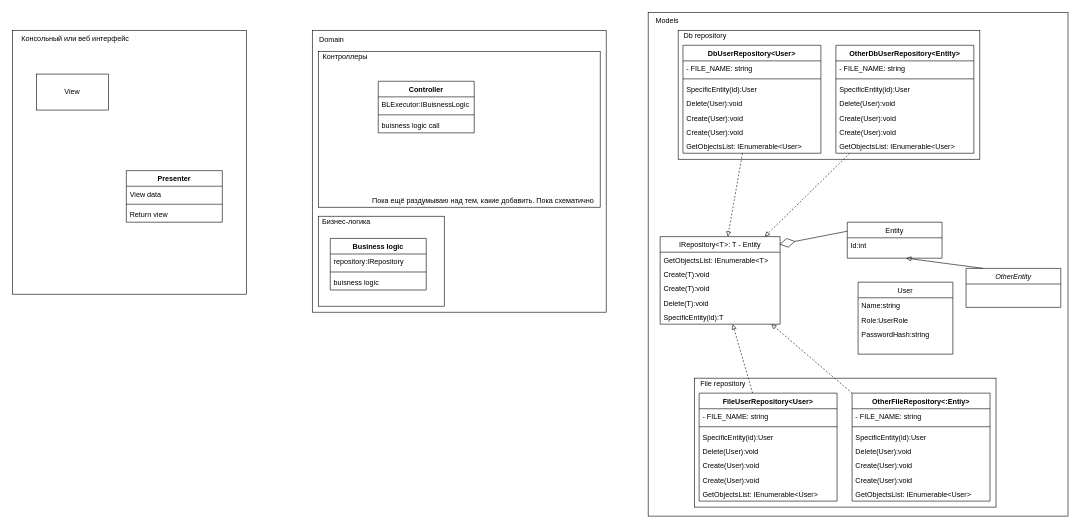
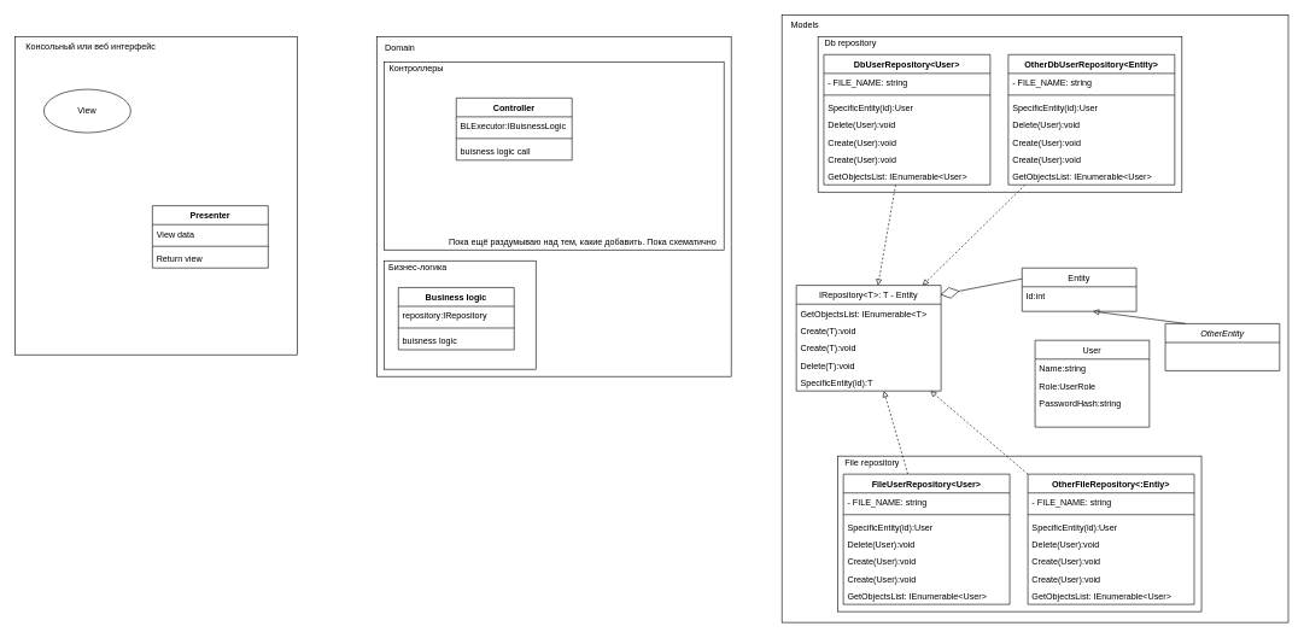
  <mxCell id="0" />
  <mxCell id="1" parent="0" />
  <mxCell id="2" value="" style="rounded=0;whiteSpace=wrap;html=1;" vertex="1" parent="1"><mxGeometry x="20" y="50" width="390" height="440" as="geometry" /></mxCell>
  <mxCell id="3" value="" style="rounded=0;whiteSpace=wrap;html=1;" vertex="1" parent="1"><mxGeometry x="520" y="50" width="490" height="470" as="geometry" /></mxCell>
  <mxCell id="4" value="" style="rounded=0;whiteSpace=wrap;html=1;" vertex="1" parent="1"><mxGeometry x="530" y="85" width="470" height="260" as="geometry" /></mxCell>
  <mxCell id="5" value="" style="rounded=0;whiteSpace=wrap;html=1;" parent="1" vertex="1"><mxGeometry x="1080" y="20" width="700" height="840" as="geometry" /></mxCell>
  <mxCell id="6" value="" style="rounded=0;whiteSpace=wrap;html=1;" parent="1" vertex="1"><mxGeometry x="1157" y="630" width="503" height="215" as="geometry" /></mxCell>
  <mxCell id="7" value="Entity" style="swimlane;fontStyle=0;align=center;verticalAlign=top;childLayout=stackLayout;horizontal=1;startSize=26;horizontalStack=0;resizeParent=1;resizeLast=0;collapsible=1;marginBottom=0;rounded=0;shadow=0;strokeWidth=1;" parent="1" vertex="1"><mxGeometry x="1412" y="370" width="158" height="60" as="geometry"><mxRectangle x="550" y="140" width="160" height="26" as="alternateBounds" /></mxGeometry></mxCell>
  <mxCell id="8" value="Id:int" style="text;align=left;verticalAlign=top;spacingLeft=4;spacingRight=4;overflow=hidden;rotatable=0;points=[[0,0.5],[1,0.5]];portConstraint=eastwest;" parent="7" vertex="1"><mxGeometry y="26" width="158" height="26" as="geometry" /></mxCell>
  <mxCell id="9" value="User" style="swimlane;fontStyle=0;align=center;verticalAlign=top;childLayout=stackLayout;horizontal=1;startSize=26;horizontalStack=0;resizeParent=1;resizeLast=0;collapsible=1;marginBottom=0;rounded=0;shadow=0;strokeWidth=1;" parent="1" vertex="1"><mxGeometry x="1430" y="470" width="158" height="120" as="geometry"><mxRectangle x="550" y="140" width="160" height="26" as="alternateBounds" /></mxGeometry></mxCell>
  <mxCell id="10" value="Name:string" style="text;align=left;verticalAlign=top;spacingLeft=4;spacingRight=4;overflow=hidden;rotatable=0;points=[[0,0.5],[1,0.5]];portConstraint=eastwest;" parent="9" vertex="1"><mxGeometry y="26" width="158" height="24" as="geometry" /></mxCell>
  <mxCell id="11" value="Role:UserRole" style="text;align=left;verticalAlign=top;spacingLeft=4;spacingRight=4;overflow=hidden;rotatable=0;points=[[0,0.5],[1,0.5]];portConstraint=eastwest;" parent="9" vertex="1"><mxGeometry y="50" width="158" height="24" as="geometry" /></mxCell>
  <mxCell id="12" value="PasswordHash:string" style="text;align=left;verticalAlign=top;spacingLeft=4;spacingRight=4;overflow=hidden;rotatable=0;points=[[0,0.5],[1,0.5]];portConstraint=eastwest;" parent="9" vertex="1"><mxGeometry y="74" width="158" height="24" as="geometry" /></mxCell>
  <mxCell id="13" value="OtherEntity" style="swimlane;fontStyle=2;align=center;verticalAlign=top;childLayout=stackLayout;horizontal=1;startSize=26;horizontalStack=0;resizeParent=1;resizeLast=0;collapsible=1;marginBottom=0;rounded=0;shadow=0;strokeWidth=1;" parent="1" vertex="1"><mxGeometry x="1610" y="447" width="158" height="65" as="geometry"><mxRectangle x="550" y="140" width="160" height="26" as="alternateBounds" /></mxGeometry></mxCell>
  <mxCell id="14" value="" style="endArrow=block;endFill=0;html=1;exitX=0.177;exitY=-0.002;exitDx=0;exitDy=0;exitPerimeter=0;" parent="1" source="13" edge="1"><mxGeometry width="160" relative="1" as="geometry"><mxPoint x="1519" y="510" as="sourcePoint" /><mxPoint x="1510" y="430" as="targetPoint" /></mxGeometry></mxCell>
  <mxCell id="15" value="IRepository&lt;T&gt;: T - Entity" style="swimlane;fontStyle=0;align=center;verticalAlign=top;childLayout=stackLayout;horizontal=1;startSize=26;horizontalStack=0;resizeParent=1;resizeLast=0;collapsible=1;marginBottom=0;rounded=0;shadow=0;strokeWidth=1;" parent="1" vertex="1"><mxGeometry x="1100" y="394" width="200" height="146" as="geometry"><mxRectangle x="550" y="140" width="160" height="26" as="alternateBounds" /></mxGeometry></mxCell>
  <mxCell id="16" value="GetObjectsList: IEnumerable&lt;T&gt;" style="text;align=left;verticalAlign=top;spacingLeft=4;spacingRight=4;overflow=hidden;rotatable=0;points=[[0,0.5],[1,0.5]];portConstraint=eastwest;" parent="15" vertex="1"><mxGeometry y="26" width="200" height="24" as="geometry" /></mxCell>
  <mxCell id="17" value="Create(T):void" style="text;align=left;verticalAlign=top;spacingLeft=4;spacingRight=4;overflow=hidden;rotatable=0;points=[[0,0.5],[1,0.5]];portConstraint=eastwest;" parent="15" vertex="1"><mxGeometry y="50" width="200" height="24" as="geometry" /></mxCell>
  <mxCell id="18" value="Create(T):void" style="text;align=left;verticalAlign=top;spacingLeft=4;spacingRight=4;overflow=hidden;rotatable=0;points=[[0,0.5],[1,0.5]];portConstraint=eastwest;" parent="15" vertex="1"><mxGeometry y="74" width="200" height="24" as="geometry" /></mxCell>
  <mxCell id="19" value="Delete(T):void" style="text;align=left;verticalAlign=top;spacingLeft=4;spacingRight=4;overflow=hidden;rotatable=0;points=[[0,0.5],[1,0.5]];portConstraint=eastwest;" parent="15" vertex="1"><mxGeometry y="98" width="200" height="24" as="geometry" /></mxCell>
  <mxCell id="20" value="SpecificEntity(id):T" style="text;align=left;verticalAlign=top;spacingLeft=4;spacingRight=4;overflow=hidden;rotatable=0;points=[[0,0.5],[1,0.5]];portConstraint=eastwest;" parent="15" vertex="1"><mxGeometry y="122" width="200" height="24" as="geometry" /></mxCell>
  <mxCell id="21" value="" style="endArrow=diamondThin;endFill=0;endSize=24;html=1;entryX=0.995;entryY=0.089;entryDx=0;entryDy=0;entryPerimeter=0;exitX=0;exitY=0.25;exitDx=0;exitDy=0;" parent="1" source="7" target="15" edge="1"><mxGeometry width="160" relative="1" as="geometry"><mxPoint x="1410" y="390" as="sourcePoint" /><mxPoint x="1350" y="490" as="targetPoint" /></mxGeometry></mxCell>
  <mxCell id="22" value="" style="endArrow=block;endFill=0;html=1;dashed=1;" parent="1" source="23" target="15" edge="1"><mxGeometry width="160" relative="1" as="geometry"><mxPoint x="1305" y="650" as="sourcePoint" /><mxPoint x="1240" y="550" as="targetPoint" /></mxGeometry></mxCell>
  <mxCell id="23" value="FileUserRepository&lt;User&gt;" style="swimlane;fontStyle=1;align=center;verticalAlign=top;childLayout=stackLayout;horizontal=1;startSize=26;horizontalStack=0;resizeParent=1;resizeParentMax=0;resizeLast=0;collapsible=1;marginBottom=0;" parent="1" vertex="1"><mxGeometry x="1165" y="655" width="230" height="180" as="geometry"><mxRectangle x="840" y="460" width="140" height="26" as="alternateBounds" /></mxGeometry></mxCell>
  <mxCell id="24" value="- FILE_NAME: string" style="text;strokeColor=none;fillColor=none;align=left;verticalAlign=top;spacingLeft=4;spacingRight=4;overflow=hidden;rotatable=0;points=[[0,0.5],[1,0.5]];portConstraint=eastwest;" parent="23" vertex="1"><mxGeometry y="26" width="230" height="26" as="geometry" /></mxCell>
  <mxCell id="25" value="" style="line;strokeWidth=1;fillColor=none;align=left;verticalAlign=middle;spacingTop=-1;spacingLeft=3;spacingRight=3;rotatable=0;labelPosition=right;points=[];portConstraint=eastwest;" parent="23" vertex="1"><mxGeometry y="52" width="230" height="8" as="geometry" /></mxCell>
  <mxCell id="26" value="SpecificEntity(id):User" style="text;align=left;verticalAlign=top;spacingLeft=4;spacingRight=4;overflow=hidden;rotatable=0;points=[[0,0.5],[1,0.5]];portConstraint=eastwest;" parent="23" vertex="1"><mxGeometry y="60" width="230" height="24" as="geometry" /></mxCell>
  <mxCell id="27" value="Delete(User):void" style="text;align=left;verticalAlign=top;spacingLeft=4;spacingRight=4;overflow=hidden;rotatable=0;points=[[0,0.5],[1,0.5]];portConstraint=eastwest;" parent="23" vertex="1"><mxGeometry y="84" width="230" height="24" as="geometry" /></mxCell>
  <mxCell id="28" value="Create(User):void" style="text;align=left;verticalAlign=top;spacingLeft=4;spacingRight=4;overflow=hidden;rotatable=0;points=[[0,0.5],[1,0.5]];portConstraint=eastwest;" parent="23" vertex="1"><mxGeometry y="108" width="230" height="24" as="geometry" /></mxCell>
  <mxCell id="29" value="Create(User):void" style="text;align=left;verticalAlign=top;spacingLeft=4;spacingRight=4;overflow=hidden;rotatable=0;points=[[0,0.5],[1,0.5]];portConstraint=eastwest;" parent="23" vertex="1"><mxGeometry y="132" width="230" height="24" as="geometry" /></mxCell>
  <mxCell id="30" value="GetObjectsList: IEnumerable&lt;User&gt;" style="text;align=left;verticalAlign=top;spacingLeft=4;spacingRight=4;overflow=hidden;rotatable=0;points=[[0,0.5],[1,0.5]];portConstraint=eastwest;" parent="23" vertex="1"><mxGeometry y="156" width="230" height="24" as="geometry" /></mxCell>
  <mxCell id="31" value="OtherFileRepository&lt;:Entiy&gt;" style="swimlane;fontStyle=1;align=center;verticalAlign=top;childLayout=stackLayout;horizontal=1;startSize=26;horizontalStack=0;resizeParent=1;resizeParentMax=0;resizeLast=0;collapsible=1;marginBottom=0;" parent="1" vertex="1"><mxGeometry x="1420" y="655" width="230" height="180" as="geometry"><mxRectangle x="840" y="460" width="140" height="26" as="alternateBounds" /></mxGeometry></mxCell>
  <mxCell id="32" value="- FILE_NAME: string" style="text;strokeColor=none;fillColor=none;align=left;verticalAlign=top;spacingLeft=4;spacingRight=4;overflow=hidden;rotatable=0;points=[[0,0.5],[1,0.5]];portConstraint=eastwest;" parent="31" vertex="1"><mxGeometry y="26" width="230" height="26" as="geometry" /></mxCell>
  <mxCell id="33" value="" style="line;strokeWidth=1;fillColor=none;align=left;verticalAlign=middle;spacingTop=-1;spacingLeft=3;spacingRight=3;rotatable=0;labelPosition=right;points=[];portConstraint=eastwest;" parent="31" vertex="1"><mxGeometry y="52" width="230" height="8" as="geometry" /></mxCell>
  <mxCell id="34" value="SpecificEntity(id):User" style="text;align=left;verticalAlign=top;spacingLeft=4;spacingRight=4;overflow=hidden;rotatable=0;points=[[0,0.5],[1,0.5]];portConstraint=eastwest;" parent="31" vertex="1"><mxGeometry y="60" width="230" height="24" as="geometry" /></mxCell>
  <mxCell id="35" value="Delete(User):void" style="text;align=left;verticalAlign=top;spacingLeft=4;spacingRight=4;overflow=hidden;rotatable=0;points=[[0,0.5],[1,0.5]];portConstraint=eastwest;" parent="31" vertex="1"><mxGeometry y="84" width="230" height="24" as="geometry" /></mxCell>
  <mxCell id="36" value="Create(User):void" style="text;align=left;verticalAlign=top;spacingLeft=4;spacingRight=4;overflow=hidden;rotatable=0;points=[[0,0.5],[1,0.5]];portConstraint=eastwest;" parent="31" vertex="1"><mxGeometry y="108" width="230" height="24" as="geometry" /></mxCell>
  <mxCell id="37" value="Create(User):void" style="text;align=left;verticalAlign=top;spacingLeft=4;spacingRight=4;overflow=hidden;rotatable=0;points=[[0,0.5],[1,0.5]];portConstraint=eastwest;" parent="31" vertex="1"><mxGeometry y="132" width="230" height="24" as="geometry" /></mxCell>
  <mxCell id="38" value="GetObjectsList: IEnumerable&lt;User&gt;" style="text;align=left;verticalAlign=top;spacingLeft=4;spacingRight=4;overflow=hidden;rotatable=0;points=[[0,0.5],[1,0.5]];portConstraint=eastwest;" parent="31" vertex="1"><mxGeometry y="156" width="230" height="24" as="geometry" /></mxCell>
  <mxCell id="39" value="" style="endArrow=block;endFill=0;html=1;dashed=1;exitX=0;exitY=0;exitDx=0;exitDy=0;" parent="1" source="31" target="15" edge="1"><mxGeometry width="160" relative="1" as="geometry"><mxPoint x="1210" y="650" as="sourcePoint" /><mxPoint x="1210" y="550" as="targetPoint" /></mxGeometry></mxCell>
  <mxCell id="40" value="File repository" style="text;html=1;strokeColor=none;fillColor=none;align=center;verticalAlign=middle;whiteSpace=wrap;rounded=0;" parent="1" vertex="1"><mxGeometry x="1130" y="630" width="150" height="20" as="geometry" /></mxCell>
  <mxCell id="41" value="" style="rounded=0;whiteSpace=wrap;html=1;" parent="1" vertex="1"><mxGeometry x="1130" y="50" width="503" height="215" as="geometry" /></mxCell>
  <mxCell id="42" value="DbUserRepository&lt;User&gt;" style="swimlane;fontStyle=1;align=center;verticalAlign=top;childLayout=stackLayout;horizontal=1;startSize=26;horizontalStack=0;resizeParent=1;resizeParentMax=0;resizeLast=0;collapsible=1;marginBottom=0;" parent="1" vertex="1"><mxGeometry x="1138" y="75" width="230" height="180" as="geometry"><mxRectangle x="840" y="460" width="140" height="26" as="alternateBounds" /></mxGeometry></mxCell>
  <mxCell id="43" value="- FILE_NAME: string" style="text;strokeColor=none;fillColor=none;align=left;verticalAlign=top;spacingLeft=4;spacingRight=4;overflow=hidden;rotatable=0;points=[[0,0.5],[1,0.5]];portConstraint=eastwest;" parent="42" vertex="1"><mxGeometry y="26" width="230" height="26" as="geometry" /></mxCell>
  <mxCell id="44" value="" style="line;strokeWidth=1;fillColor=none;align=left;verticalAlign=middle;spacingTop=-1;spacingLeft=3;spacingRight=3;rotatable=0;labelPosition=right;points=[];portConstraint=eastwest;" parent="42" vertex="1"><mxGeometry y="52" width="230" height="8" as="geometry" /></mxCell>
  <mxCell id="45" value="SpecificEntity(id):User" style="text;align=left;verticalAlign=top;spacingLeft=4;spacingRight=4;overflow=hidden;rotatable=0;points=[[0,0.5],[1,0.5]];portConstraint=eastwest;" parent="42" vertex="1"><mxGeometry y="60" width="230" height="24" as="geometry" /></mxCell>
  <mxCell id="46" value="Delete(User):void" style="text;align=left;verticalAlign=top;spacingLeft=4;spacingRight=4;overflow=hidden;rotatable=0;points=[[0,0.5],[1,0.5]];portConstraint=eastwest;" parent="42" vertex="1"><mxGeometry y="84" width="230" height="24" as="geometry" /></mxCell>
  <mxCell id="47" value="Create(User):void" style="text;align=left;verticalAlign=top;spacingLeft=4;spacingRight=4;overflow=hidden;rotatable=0;points=[[0,0.5],[1,0.5]];portConstraint=eastwest;" parent="42" vertex="1"><mxGeometry y="108" width="230" height="24" as="geometry" /></mxCell>
  <mxCell id="48" value="Create(User):void" style="text;align=left;verticalAlign=top;spacingLeft=4;spacingRight=4;overflow=hidden;rotatable=0;points=[[0,0.5],[1,0.5]];portConstraint=eastwest;" parent="42" vertex="1"><mxGeometry y="132" width="230" height="24" as="geometry" /></mxCell>
  <mxCell id="49" value="GetObjectsList: IEnumerable&lt;User&gt;" style="text;align=left;verticalAlign=top;spacingLeft=4;spacingRight=4;overflow=hidden;rotatable=0;points=[[0,0.5],[1,0.5]];portConstraint=eastwest;" parent="42" vertex="1"><mxGeometry y="156" width="230" height="24" as="geometry" /></mxCell>
  <mxCell id="50" value="OtherDbUserRepository&lt;Entity&gt;" style="swimlane;fontStyle=1;align=center;verticalAlign=top;childLayout=stackLayout;horizontal=1;startSize=26;horizontalStack=0;resizeParent=1;resizeParentMax=0;resizeLast=0;collapsible=1;marginBottom=0;" parent="1" vertex="1"><mxGeometry x="1393" y="75" width="230" height="180" as="geometry"><mxRectangle x="840" y="460" width="140" height="26" as="alternateBounds" /></mxGeometry></mxCell>
  <mxCell id="51" value="- FILE_NAME: string" style="text;strokeColor=none;fillColor=none;align=left;verticalAlign=top;spacingLeft=4;spacingRight=4;overflow=hidden;rotatable=0;points=[[0,0.5],[1,0.5]];portConstraint=eastwest;" parent="50" vertex="1"><mxGeometry y="26" width="230" height="26" as="geometry" /></mxCell>
  <mxCell id="52" value="" style="line;strokeWidth=1;fillColor=none;align=left;verticalAlign=middle;spacingTop=-1;spacingLeft=3;spacingRight=3;rotatable=0;labelPosition=right;points=[];portConstraint=eastwest;" parent="50" vertex="1"><mxGeometry y="52" width="230" height="8" as="geometry" /></mxCell>
  <mxCell id="53" value="SpecificEntity(id):User" style="text;align=left;verticalAlign=top;spacingLeft=4;spacingRight=4;overflow=hidden;rotatable=0;points=[[0,0.5],[1,0.5]];portConstraint=eastwest;" parent="50" vertex="1"><mxGeometry y="60" width="230" height="24" as="geometry" /></mxCell>
  <mxCell id="54" value="Delete(User):void" style="text;align=left;verticalAlign=top;spacingLeft=4;spacingRight=4;overflow=hidden;rotatable=0;points=[[0,0.5],[1,0.5]];portConstraint=eastwest;" parent="50" vertex="1"><mxGeometry y="84" width="230" height="24" as="geometry" /></mxCell>
  <mxCell id="55" value="Create(User):void" style="text;align=left;verticalAlign=top;spacingLeft=4;spacingRight=4;overflow=hidden;rotatable=0;points=[[0,0.5],[1,0.5]];portConstraint=eastwest;" parent="50" vertex="1"><mxGeometry y="108" width="230" height="24" as="geometry" /></mxCell>
  <mxCell id="56" value="Create(User):void" style="text;align=left;verticalAlign=top;spacingLeft=4;spacingRight=4;overflow=hidden;rotatable=0;points=[[0,0.5],[1,0.5]];portConstraint=eastwest;" parent="50" vertex="1"><mxGeometry y="132" width="230" height="24" as="geometry" /></mxCell>
  <mxCell id="57" value="GetObjectsList: IEnumerable&lt;User&gt;" style="text;align=left;verticalAlign=top;spacingLeft=4;spacingRight=4;overflow=hidden;rotatable=0;points=[[0,0.5],[1,0.5]];portConstraint=eastwest;" parent="50" vertex="1"><mxGeometry y="156" width="230" height="24" as="geometry" /></mxCell>
  <mxCell id="58" value="Db repository" style="text;html=1;strokeColor=none;fillColor=none;align=center;verticalAlign=middle;whiteSpace=wrap;rounded=0;" parent="1" vertex="1"><mxGeometry x="1100" y="50" width="150" height="20" as="geometry" /></mxCell>
  <mxCell id="59" value="" style="endArrow=block;endFill=0;html=1;dashed=1;" parent="1" source="42" target="15" edge="1"><mxGeometry width="160" relative="1" as="geometry"><mxPoint x="1210" y="650" as="sourcePoint" /><mxPoint x="1210" y="550" as="targetPoint" /></mxGeometry></mxCell>
  <mxCell id="60" value="" style="endArrow=block;endFill=0;html=1;dashed=1;" parent="1" source="50" target="15" edge="1"><mxGeometry width="160" relative="1" as="geometry"><mxPoint x="1350" y="650" as="sourcePoint" /><mxPoint x="1269.075" y="550" as="targetPoint" /></mxGeometry></mxCell>
  <mxCell id="61" value="Models" style="text;html=1;strokeColor=none;fillColor=none;align=center;verticalAlign=middle;whiteSpace=wrap;rounded=0;" parent="1" vertex="1"><mxGeometry x="1067" y="20" width="90" height="30" as="geometry" /></mxCell>
  <mxCell id="62" value="Controller" style="swimlane;fontStyle=1;align=center;verticalAlign=top;childLayout=stackLayout;horizontal=1;startSize=26;horizontalStack=0;resizeParent=1;resizeParentMax=0;resizeLast=0;collapsible=1;marginBottom=0;" vertex="1" parent="1"><mxGeometry x="630" y="135" width="160" height="86" as="geometry" /></mxCell>
  <mxCell id="63" value="BLExecutor:IBuisnessLogic" style="text;strokeColor=none;fillColor=none;align=left;verticalAlign=top;spacingLeft=4;spacingRight=4;overflow=hidden;rotatable=0;points=[[0,0.5],[1,0.5]];portConstraint=eastwest;" vertex="1" parent="62"><mxGeometry y="26" width="160" height="26" as="geometry" /></mxCell>
  <mxCell id="64" value="" style="line;strokeWidth=1;fillColor=none;align=left;verticalAlign=middle;spacingTop=-1;spacingLeft=3;spacingRight=3;rotatable=0;labelPosition=right;points=[];portConstraint=eastwest;" vertex="1" parent="62"><mxGeometry y="52" width="160" height="8" as="geometry" /></mxCell>
  <mxCell id="65" value="buisness logic call " style="text;strokeColor=none;fillColor=none;align=left;verticalAlign=top;spacingLeft=4;spacingRight=4;overflow=hidden;rotatable=0;points=[[0,0.5],[1,0.5]];portConstraint=eastwest;" vertex="1" parent="62"><mxGeometry y="60" width="160" height="26" as="geometry" /></mxCell>
  <mxCell id="66" value="Контроллеры" style="text;html=1;strokeColor=none;fillColor=none;align=center;verticalAlign=middle;whiteSpace=wrap;rounded=0;" vertex="1" parent="1"><mxGeometry x="520" y="85" width="110" height="20" as="geometry" /></mxCell>
  <mxCell id="67" value="Пока ещё раздумываю над тем, какие добавить. Пока схематично" style="text;html=1;strokeColor=none;fillColor=none;align=center;verticalAlign=middle;whiteSpace=wrap;rounded=0;" vertex="1" parent="1"><mxGeometry x="610" y="325" width="390" height="20" as="geometry" /></mxCell>
  <mxCell id="68" value="" style="rounded=0;whiteSpace=wrap;html=1;" vertex="1" parent="1"><mxGeometry x="530" y="360" width="210" height="150" as="geometry" /></mxCell>
  <mxCell id="69" value="Бизнес-логика" style="text;html=1;strokeColor=none;fillColor=none;align=center;verticalAlign=middle;whiteSpace=wrap;rounded=0;" vertex="1" parent="1"><mxGeometry x="530" y="360" width="94" height="20" as="geometry" /></mxCell>
  <mxCell id="70" value="Business logic" style="swimlane;fontStyle=1;align=center;verticalAlign=top;childLayout=stackLayout;horizontal=1;startSize=26;horizontalStack=0;resizeParent=1;resizeParentMax=0;resizeLast=0;collapsible=1;marginBottom=0;" vertex="1" parent="1"><mxGeometry x="550" y="397" width="160" height="86" as="geometry" /></mxCell>
  <mxCell id="71" value="repository:IRepository" style="text;strokeColor=none;fillColor=none;align=left;verticalAlign=top;spacingLeft=4;spacingRight=4;overflow=hidden;rotatable=0;points=[[0,0.5],[1,0.5]];portConstraint=eastwest;" vertex="1" parent="70"><mxGeometry y="26" width="160" height="26" as="geometry" /></mxCell>
  <mxCell id="72" value="" style="line;strokeWidth=1;fillColor=none;align=left;verticalAlign=middle;spacingTop=-1;spacingLeft=3;spacingRight=3;rotatable=0;labelPosition=right;points=[];portConstraint=eastwest;" vertex="1" parent="70"><mxGeometry y="52" width="160" height="8" as="geometry" /></mxCell>
  <mxCell id="73" value="buisness logic" style="text;strokeColor=none;fillColor=none;align=left;verticalAlign=top;spacingLeft=4;spacingRight=4;overflow=hidden;rotatable=0;points=[[0,0.5],[1,0.5]];portConstraint=eastwest;" vertex="1" parent="70"><mxGeometry y="60" width="160" height="26" as="geometry" /></mxCell>
  <mxCell id="74" value="Domain" style="text;html=1;strokeColor=none;fillColor=none;align=center;verticalAlign=middle;whiteSpace=wrap;rounded=0;" vertex="1" parent="1"><mxGeometry x="525" y="56" width="55" height="20" as="geometry" /></mxCell>
  <mxCell id="75" value="Presenter" style="swimlane;fontStyle=1;align=center;verticalAlign=top;childLayout=stackLayout;horizontal=1;startSize=26;horizontalStack=0;resizeParent=1;resizeParentMax=0;resizeLast=0;collapsible=1;marginBottom=0;" vertex="1" parent="1"><mxGeometry x="210" y="284" width="160" height="86" as="geometry" /></mxCell>
  <mxCell id="76" value="View data" style="text;strokeColor=none;fillColor=none;align=left;verticalAlign=top;spacingLeft=4;spacingRight=4;overflow=hidden;rotatable=0;points=[[0,0.5],[1,0.5]];portConstraint=eastwest;" vertex="1" parent="75"><mxGeometry y="26" width="160" height="26" as="geometry" /></mxCell>
  <mxCell id="77" value="" style="line;strokeWidth=1;fillColor=none;align=left;verticalAlign=middle;spacingTop=-1;spacingLeft=3;spacingRight=3;rotatable=0;labelPosition=right;points=[];portConstraint=eastwest;" vertex="1" parent="75"><mxGeometry y="52" width="160" height="8" as="geometry" /></mxCell>
  <mxCell id="78" value="Return view" style="text;strokeColor=none;fillColor=none;align=left;verticalAlign=top;spacingLeft=4;spacingRight=4;overflow=hidden;rotatable=0;points=[[0,0.5],[1,0.5]];portConstraint=eastwest;" vertex="1" parent="75"><mxGeometry y="60" width="160" height="26" as="geometry" /></mxCell>
- <mxCell id="79" value="View" style="rounded=0;whiteSpace=wrap;html=1;" vertex="1" parent="1"><mxGeometry x="60" y="123" width="120" height="60" as="geometry" /></mxCell>
+ <mxCell id="79" value="View" style="ellipse;whiteSpace=wrap;html=1;" vertex="1" parent="1"><mxGeometry x="60" y="123" width="120" height="60" as="geometry" /></mxCell>
  <mxCell id="80" value="Консольный или веб интерфейс" style="text;html=1;strokeColor=none;fillColor=none;align=center;verticalAlign=middle;whiteSpace=wrap;rounded=0;" vertex="1" parent="1"><mxGeometry x="20" y="55" width="210" height="20" as="geometry" /></mxCell>
